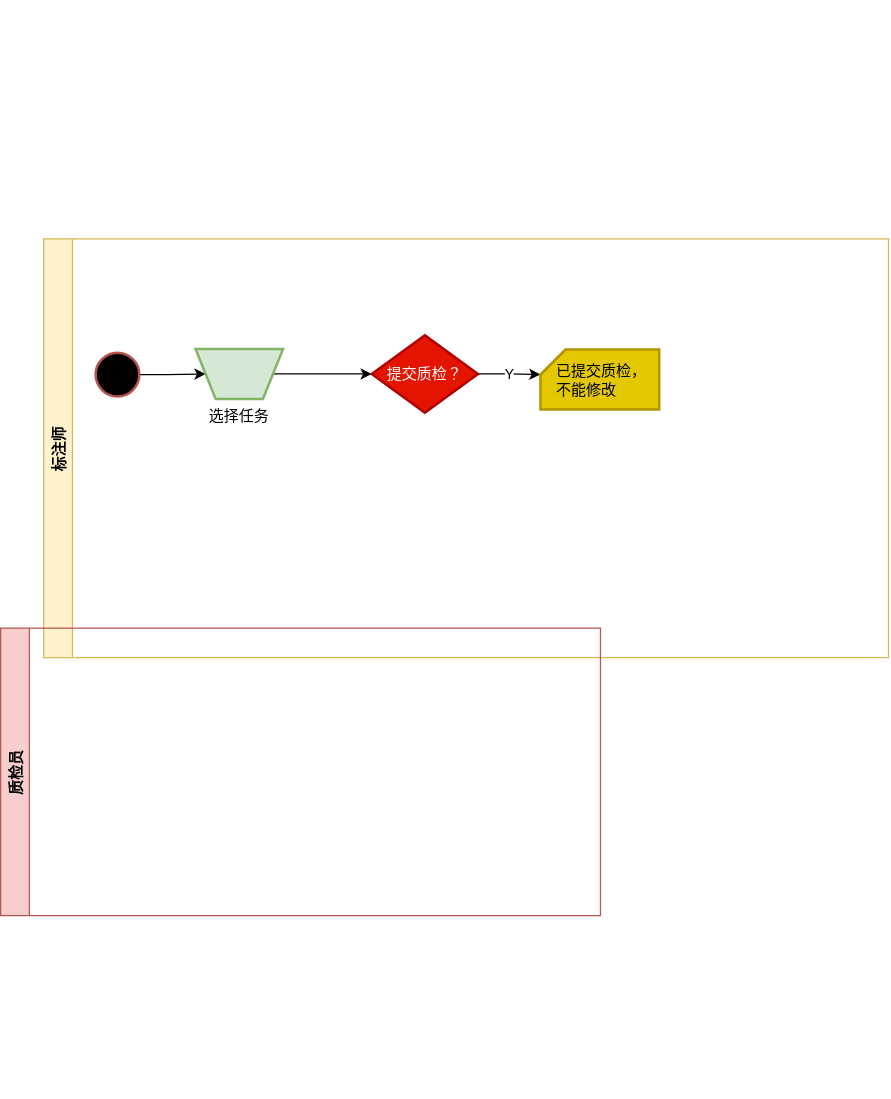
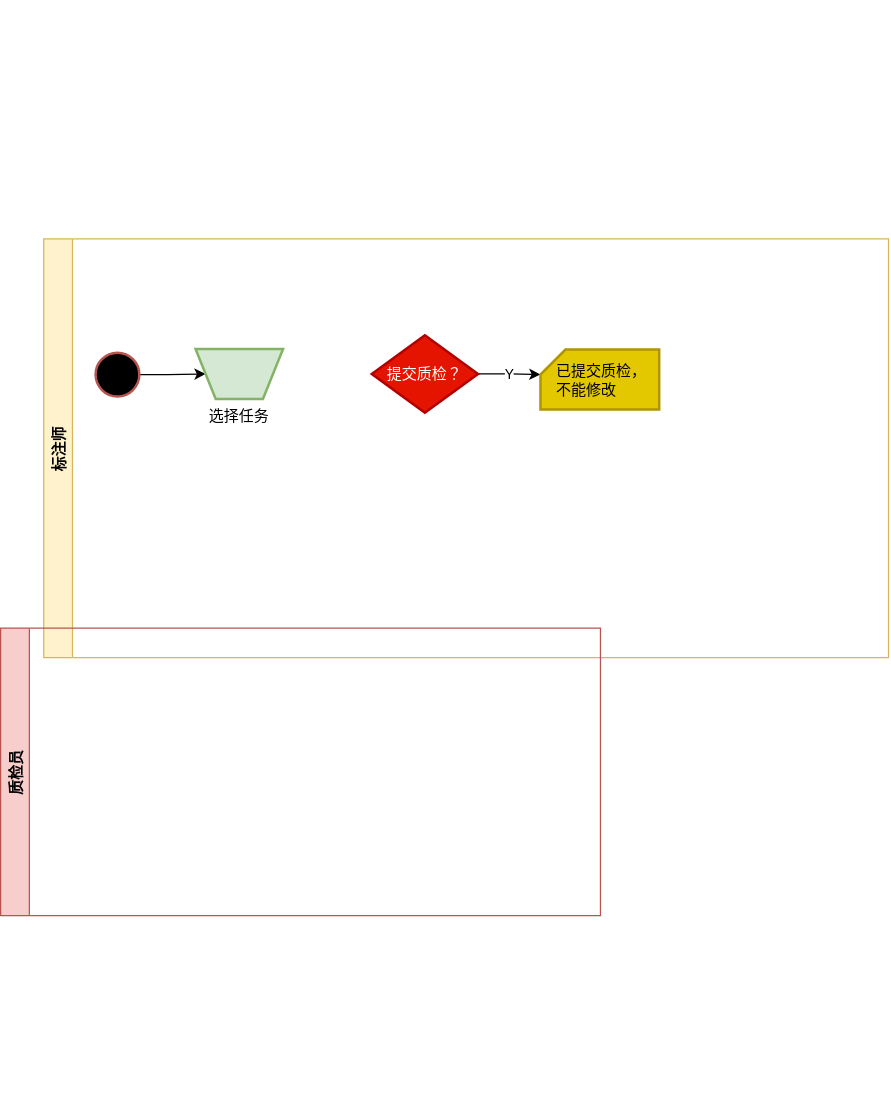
  <mxCell id="0" />
  <mxCell id="1" parent="0" />
  <mxCell id="2" value="标注师" style="swimlane;fillColor=#fff2cc;strokeColor=#d6b656;rotation=-90;" vertex="1" parent="1"><mxGeometry x="149" y="20" width="335" height="676" as="geometry" /></mxCell>
  <mxCell id="3" style="edgeStyle=orthogonalEdgeStyle;rounded=0;orthogonalLoop=1;jettySize=auto;html=1;entryX=0;entryY=0.5;entryDx=0;entryDy=0;" edge="1" parent="2" source="4" target="6"><mxGeometry relative="1" as="geometry" /></mxCell>
  <mxCell id="4" value="" style="strokeWidth=2;html=1;shape=mxgraph.flowchart.start_2;whiteSpace=wrap;fillColor=#000000;strokeColor=#b85450;rotation=-90;" vertex="1" parent="2"><mxGeometry x="-129" y="261.5" width="35" height="35" as="geometry" /></mxCell>
- <mxCell id="5" style="edgeStyle=orthogonalEdgeStyle;rounded=0;orthogonalLoop=1;jettySize=auto;html=1;entryX=0;entryY=0.5;entryDx=0;entryDy=0;entryPerimeter=0;" edge="1" parent="2" source="6" target="8"><mxGeometry relative="1" as="geometry" /></mxCell>
  <mxCell id="6" value="选择任务" style="verticalLabelPosition=bottom;verticalAlign=top;html=1;strokeWidth=2;shape=trapezoid;perimeter=trapezoidPerimeter;whiteSpace=wrap;size=0.23;arcSize=10;flipV=1;fillColor=#d5e8d4;rotation=0;strokeColor=#82b366;" vertex="1" parent="2"><mxGeometry x="-49" y="258.5" width="70" height="40" as="geometry" /></mxCell>
  <mxCell id="7" value="Y" style="edgeStyle=orthogonalEdgeStyle;rounded=0;orthogonalLoop=1;jettySize=auto;html=1;entryX=0;entryY=0;entryDx=0;entryDy=20;entryPerimeter=0;" edge="1" parent="2" source="8" target="9"><mxGeometry relative="1" as="geometry" /></mxCell>
  <mxCell id="8" value="提交质检？" style="strokeWidth=2;html=1;shape=mxgraph.flowchart.decision;whiteSpace=wrap;fillColor=#e51400;strokeColor=#B20000;fontColor=#ffffff;" vertex="1" parent="2"><mxGeometry x="92" y="247.5" width="85" height="62" as="geometry" /></mxCell>
  <mxCell id="9" value="" style="verticalLabelPosition=bottom;verticalAlign=top;html=1;strokeWidth=2;shape=card;whiteSpace=wrap;size=20;arcSize=12;fillColor=#e3c800;strokeColor=#B09500;fontColor=#ffffff;" vertex="1" parent="2"><mxGeometry x="227" y="259" width="95" height="48" as="geometry" /></mxCell>
  <mxCell id="10" value="已提交质检，&lt;br&gt;不能修改" style="text;html=1;strokeColor=none;fillColor=none;align=left;verticalAlign=middle;whiteSpace=wrap;rounded=0;" vertex="1" parent="2"><mxGeometry x="238" y="274" width="75" height="20" as="geometry" /></mxCell>
  <mxCell id="11" value="质检员" style="swimlane;fillColor=#f8cecc;strokeColor=#b85450;rotation=-90;" vertex="1" parent="1"><mxGeometry x="69" y="377" width="230" height="480" as="geometry" /></mxCell>
